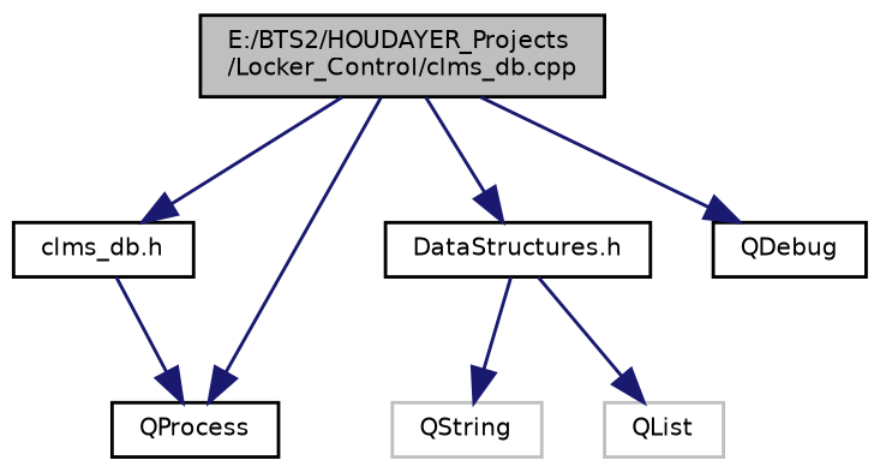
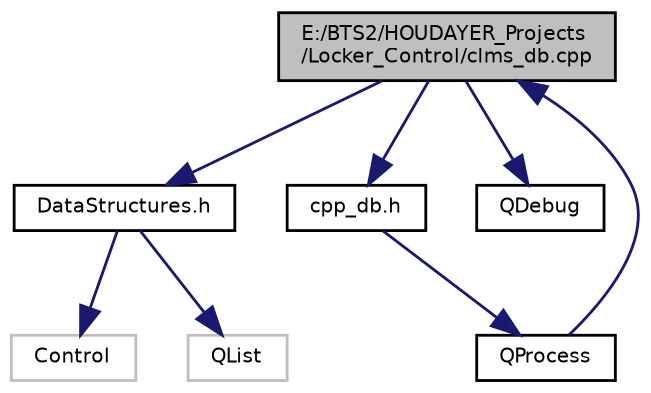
  digraph {
    node [color=black fontname=Helvetica fontsize=7 shape=record]
    edge [color=midnightblue fontname=Helvetica fontsize=7 labelfontname=Helvetica labelfontsize=7 style=solid]
    n1 [fillcolor=grey75 fontcolor=black height=0.2 label="E:/BTS2/HOUDAYER_Projects\l/Locker_Control/clms_db.cpp" style=filled width=0.4]
-   n2 [height=0.2 label="clms_db.h" width=0.4]
+   n2 [height=0.2 label="cpp_db.h" width=0.4]
    n3 [height=0.2 label="DataStructures.h" width=0.4]
    n4 [height=0.2 label=QProcess width=0.4]
    n5 [height=0.2 label=QDebug width=0.4]
-   n6 [color=grey75 height=0.2 label=QString width=0.4]
+   n6 [color=grey75 height=0.2 label=Control width=0.4]
    n7 [color=grey75 height=0.2 label=QList width=0.4]
    n1 -> n2
    n1 -> n3
-   n1 -> n4
+   n4 -> n1
    n1 -> n5
    n2 -> n4
    n3 -> n6
    n3 -> n7
  }
